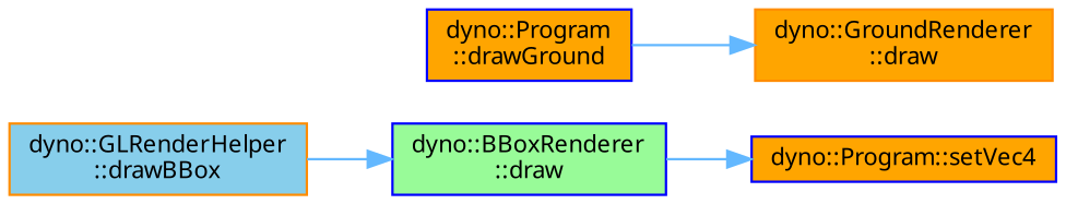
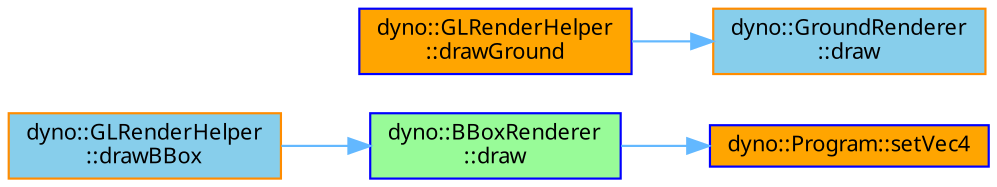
  digraph {
    fontname="Noto Sans"
    rankdir=RL
    node [color=blue fillcolor=orange fontname="Noto Sans" fontsize=10 shape=box style=filled]
    edge [color=steelblue1 dir=back fontname="Noto Sans" fontsize=10 labelfontname=Helvetica labelfontsize=10 style=solid]
    n1 [fontcolor=black height=0.2 label="dyno::Program::setVec4" width=0.4]
    n2 [fillcolor=palegreen height=0.2 label="dyno::BBoxRenderer\l::draw" width=0.4]
-   n3 [color=darkorange height=0.2 label="dyno::GroundRenderer\l::draw" width=0.4]
-   n4 [height=0.2 label="dyno::Program\l::drawGround" width=0.4]
+   n3 [color=darkorange fillcolor=skyblue height=0.2 label="dyno::GroundRenderer\l::draw" width=0.4]
+   n4 [height=0.2 label="dyno::GLRenderHelper\l::drawGround" width=0.4]
    n5 [color=darkorange fillcolor=skyblue height=0.2 label="dyno::GLRenderHelper\l::drawBBox" width=0.4]
    n1 -> n2
    n2 -> n5
    n3 -> n4
  }
